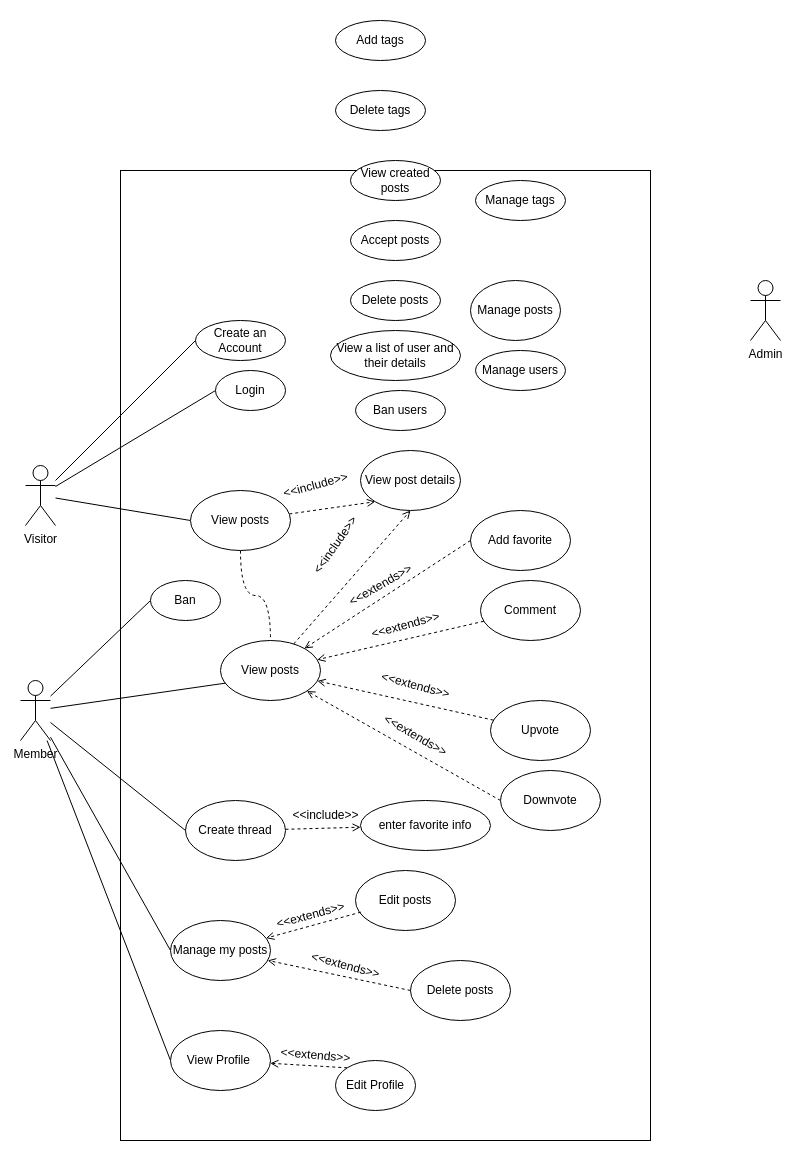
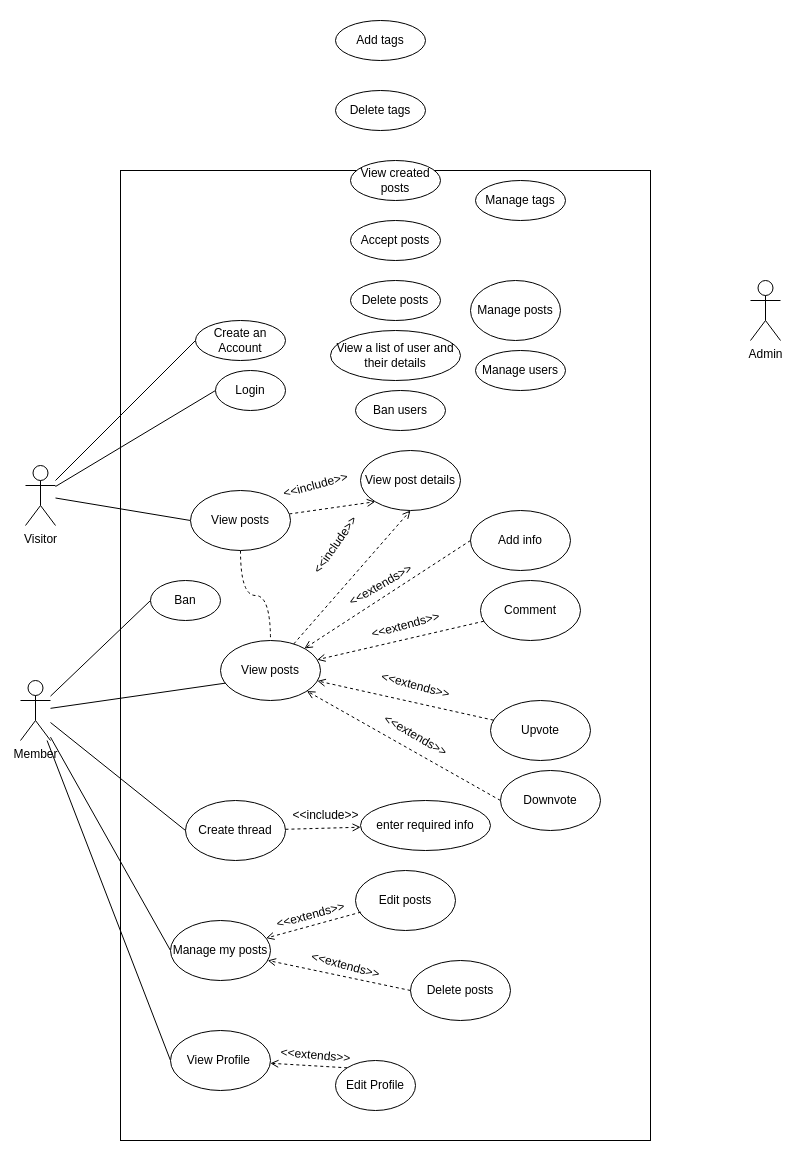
  <mxCell id="0" />
  <mxCell id="1" parent="0" />
  <mxCell id="2" value="" style="rounded=0;whiteSpace=wrap;html=1;" parent="1" vertex="1"><mxGeometry x="120" y="170" width="530" height="970" as="geometry" /></mxCell>
  <mxCell id="3" style="rounded=0;orthogonalLoop=1;jettySize=auto;html=1;entryX=0;entryY=0.5;entryDx=0;entryDy=0;endArrow=none;endFill=0;" parent="1" source="6" target="8" edge="1"><mxGeometry relative="1" as="geometry" /></mxCell>
  <mxCell id="4" style="rounded=0;orthogonalLoop=1;jettySize=auto;html=1;entryX=0;entryY=0.5;entryDx=0;entryDy=0;endArrow=none;endFill=0;" parent="1" source="6" target="11" edge="1"><mxGeometry relative="1" as="geometry" /></mxCell>
  <mxCell id="5" style="rounded=0;orthogonalLoop=1;jettySize=auto;html=1;entryX=0;entryY=0.5;entryDx=0;entryDy=0;endArrow=none;endFill=0;" parent="1" source="6" target="7" edge="1"><mxGeometry relative="1" as="geometry" /></mxCell>
  <mxCell id="6" value="Visitor" style="shape=umlActor;verticalLabelPosition=bottom;verticalAlign=top;html=1;outlineConnect=0;" parent="1" vertex="1"><mxGeometry x="25" y="465" width="30" height="60" as="geometry" /></mxCell>
  <mxCell id="7" value="Create an Account" style="ellipse;whiteSpace=wrap;html=1;" parent="1" vertex="1"><mxGeometry x="195" y="320" width="90" height="40" as="geometry" /></mxCell>
  <mxCell id="8" value="Login" style="ellipse;whiteSpace=wrap;html=1;" parent="1" vertex="1"><mxGeometry x="215" y="370" width="70" height="40" as="geometry" /></mxCell>
  <mxCell id="9" style="rounded=0;orthogonalLoop=1;jettySize=auto;html=1;entryX=0;entryY=1;entryDx=0;entryDy=0;endArrow=open;endFill=0;dashed=1;" parent="1" source="11" target="26" edge="1"><mxGeometry relative="1" as="geometry" /></mxCell>
  <mxCell id="10" style="edgeStyle=orthogonalEdgeStyle;rounded=0;orthogonalLoop=1;jettySize=auto;html=1;curved=1;endArrow=none;endFill=0;dashed=1;" parent="1" source="11" target="25" edge="1"><mxGeometry relative="1" as="geometry" /></mxCell>
  <mxCell id="11" value="View posts" style="ellipse;whiteSpace=wrap;html=1;" parent="1" vertex="1"><mxGeometry x="190" y="490" width="100" height="60" as="geometry" /></mxCell>
- <mxCell id="12" value="Add favorite" style="ellipse;whiteSpace=wrap;html=1;" parent="1" vertex="1"><mxGeometry x="470" y="510" width="100" height="60" as="geometry" /></mxCell>
+ <mxCell id="12" value="Add info" style="ellipse;whiteSpace=wrap;html=1;" parent="1" vertex="1"><mxGeometry x="470" y="510" width="100" height="60" as="geometry" /></mxCell>
  <mxCell id="13" value="Comment" style="ellipse;whiteSpace=wrap;html=1;" parent="1" vertex="1"><mxGeometry x="480" y="580" width="100" height="60" as="geometry" /></mxCell>
  <mxCell id="14" value="Upvote" style="ellipse;whiteSpace=wrap;html=1;" parent="1" vertex="1"><mxGeometry x="490" y="700" width="100" height="60" as="geometry" /></mxCell>
  <mxCell id="15" style="rounded=0;orthogonalLoop=1;jettySize=auto;html=1;endArrow=open;endFill=0;dashed=1;" parent="1" source="16" target="17" edge="1"><mxGeometry relative="1" as="geometry" /></mxCell>
  <mxCell id="16" value="Create thread" style="ellipse;whiteSpace=wrap;html=1;" parent="1" vertex="1"><mxGeometry x="185" y="800" width="100" height="60" as="geometry" /></mxCell>
- <mxCell id="17" value="enter favorite info" style="ellipse;whiteSpace=wrap;html=1;" parent="1" vertex="1"><mxGeometry x="360" y="800" width="130" height="50" as="geometry" /></mxCell>
+ <mxCell id="17" value="enter required info" style="ellipse;whiteSpace=wrap;html=1;" parent="1" vertex="1"><mxGeometry x="360" y="800" width="130" height="50" as="geometry" /></mxCell>
  <mxCell id="18" value="Delete posts" style="ellipse;whiteSpace=wrap;html=1;" parent="1" vertex="1"><mxGeometry x="410" y="960" width="100" height="60" as="geometry" /></mxCell>
  <mxCell id="19" value="Edit posts" style="ellipse;whiteSpace=wrap;html=1;" parent="1" vertex="1"><mxGeometry x="355" y="870" width="100" height="60" as="geometry" /></mxCell>
  <mxCell id="20" style="rounded=0;orthogonalLoop=1;jettySize=auto;html=1;endArrow=open;endFill=0;dashed=1;exitX=0;exitY=0.5;exitDx=0;exitDy=0;" parent="1" source="12" target="25" edge="1"><mxGeometry relative="1" as="geometry" /></mxCell>
  <mxCell id="21" style="rounded=0;orthogonalLoop=1;jettySize=auto;html=1;endArrow=open;endFill=0;dashed=1;" parent="1" source="13" target="25" edge="1"><mxGeometry relative="1" as="geometry" /></mxCell>
  <mxCell id="22" style="rounded=0;orthogonalLoop=1;jettySize=auto;html=1;endArrow=open;endFill=0;dashed=1;" parent="1" source="14" target="25" edge="1"><mxGeometry relative="1" as="geometry" /></mxCell>
  <mxCell id="23" style="rounded=0;orthogonalLoop=1;jettySize=auto;html=1;endArrow=open;endFill=0;dashed=1;exitX=0;exitY=0.5;exitDx=0;exitDy=0;" parent="1" source="33" target="25" edge="1"><mxGeometry relative="1" as="geometry" /></mxCell>
  <mxCell id="24" style="rounded=0;orthogonalLoop=1;jettySize=auto;html=1;entryX=0.5;entryY=1;entryDx=0;entryDy=0;dashed=1;endArrow=open;endFill=0;" parent="1" source="25" target="26" edge="1"><mxGeometry relative="1" as="geometry" /></mxCell>
  <mxCell id="25" value="View posts" style="ellipse;whiteSpace=wrap;html=1;" parent="1" vertex="1"><mxGeometry x="220" y="640" width="100" height="60" as="geometry" /></mxCell>
  <mxCell id="26" value="View post details" style="ellipse;whiteSpace=wrap;html=1;" parent="1" vertex="1"><mxGeometry x="360" y="450" width="100" height="60" as="geometry" /></mxCell>
  <mxCell id="27" style="rounded=0;orthogonalLoop=1;jettySize=auto;html=1;entryX=0;entryY=0.5;entryDx=0;entryDy=0;endArrow=none;endFill=0;" parent="1" source="31" target="32" edge="1"><mxGeometry relative="1" as="geometry" /></mxCell>
  <mxCell id="28" style="rounded=0;orthogonalLoop=1;jettySize=auto;html=1;entryX=0;entryY=0.5;entryDx=0;entryDy=0;endArrow=none;endFill=0;" parent="1" source="31" target="16" edge="1"><mxGeometry relative="1" as="geometry" /></mxCell>
  <mxCell id="29" style="rounded=0;orthogonalLoop=1;jettySize=auto;html=1;entryX=0;entryY=0.5;entryDx=0;entryDy=0;endArrow=none;endFill=0;" parent="1" source="31" target="35" edge="1"><mxGeometry relative="1" as="geometry" /></mxCell>
  <mxCell id="30" style="rounded=0;orthogonalLoop=1;jettySize=auto;html=1;entryX=0;entryY=0.5;entryDx=0;entryDy=0;endArrow=none;endFill=0;" parent="1" source="31" target="37" edge="1"><mxGeometry relative="1" as="geometry" /></mxCell>
  <mxCell id="31" value="Member" style="shape=umlActor;verticalLabelPosition=bottom;verticalAlign=top;html=1;outlineConnect=0;" parent="1" vertex="1"><mxGeometry x="20" y="680" width="30" height="60" as="geometry" /></mxCell>
  <mxCell id="32" value="Ban" style="ellipse;whiteSpace=wrap;html=1;" parent="1" vertex="1"><mxGeometry x="150" y="580" width="70" height="40" as="geometry" /></mxCell>
  <mxCell id="33" value="Downvote" style="ellipse;whiteSpace=wrap;html=1;" parent="1" vertex="1"><mxGeometry x="500" y="770" width="100" height="60" as="geometry" /></mxCell>
  <mxCell id="34" style="rounded=0;orthogonalLoop=1;jettySize=auto;html=1;endArrow=open;endFill=0;dashed=1;exitX=0;exitY=0.5;exitDx=0;exitDy=0;" parent="1" source="18" target="35" edge="1"><mxGeometry relative="1" as="geometry" /></mxCell>
  <mxCell id="35" value="Manage my posts" style="ellipse;whiteSpace=wrap;html=1;" parent="1" vertex="1"><mxGeometry x="170" y="920" width="100" height="60" as="geometry" /></mxCell>
  <mxCell id="36" style="rounded=0;orthogonalLoop=1;jettySize=auto;html=1;endArrow=open;endFill=0;dashed=1;exitX=0;exitY=0;exitDx=0;exitDy=0;" parent="1" source="38" target="37" edge="1"><mxGeometry relative="1" as="geometry" /></mxCell>
  <mxCell id="37" value="View Profile&amp;nbsp;" style="ellipse;whiteSpace=wrap;html=1;" parent="1" vertex="1"><mxGeometry x="170" y="1030" width="100" height="60" as="geometry" /></mxCell>
  <mxCell id="38" value="Edit Profile" style="ellipse;whiteSpace=wrap;html=1;" parent="1" vertex="1"><mxGeometry x="335" y="1060" width="80" height="50" as="geometry" /></mxCell>
  <mxCell id="39" style="rounded=0;orthogonalLoop=1;jettySize=auto;html=1;entryX=0.052;entryY=0.71;entryDx=0;entryDy=0;entryPerimeter=0;endArrow=none;endFill=0;" parent="1" source="31" target="25" edge="1"><mxGeometry relative="1" as="geometry" /></mxCell>
  <mxCell id="40" style="rounded=0;orthogonalLoop=1;jettySize=auto;html=1;endArrow=open;endFill=0;dashed=1;exitX=0.054;exitY=0.694;exitDx=0;exitDy=0;exitPerimeter=0;" parent="1" source="19" target="35" edge="1"><mxGeometry relative="1" as="geometry" /></mxCell>
  <mxCell id="41" value="&amp;lt;&amp;lt;include&amp;gt;&amp;gt;" style="text;html=1;align=center;verticalAlign=middle;resizable=0;points=[];autosize=1;strokeColor=none;fillColor=none;rotation=-15;" parent="1" vertex="1"><mxGeometry x="270" y="470" width="90" height="30" as="geometry" /></mxCell>
  <mxCell id="42" value="&amp;lt;&amp;lt;include&amp;gt;&amp;gt;" style="text;html=1;align=center;verticalAlign=middle;resizable=0;points=[];autosize=1;strokeColor=none;fillColor=none;rotation=-55;" parent="1" vertex="1"><mxGeometry x="290" y="530" width="90" height="30" as="geometry" /></mxCell>
  <mxCell id="43" value="&amp;lt;&amp;lt;extends&amp;gt;&amp;gt;" style="text;html=1;align=center;verticalAlign=middle;resizable=0;points=[];autosize=1;strokeColor=none;fillColor=none;rotation=-30;" parent="1" vertex="1"><mxGeometry x="335" y="570" width="90" height="30" as="geometry" /></mxCell>
  <mxCell id="44" value="&amp;lt;&amp;lt;extends&amp;gt;&amp;gt;" style="text;html=1;align=center;verticalAlign=middle;resizable=0;points=[];autosize=1;strokeColor=none;fillColor=none;rotation=-15;" parent="1" vertex="1"><mxGeometry x="360" y="610" width="90" height="30" as="geometry" /></mxCell>
  <mxCell id="45" value="&amp;lt;&amp;lt;extends&amp;gt;&amp;gt;" style="text;html=1;align=center;verticalAlign=middle;resizable=0;points=[];autosize=1;strokeColor=none;fillColor=none;rotation=15;" parent="1" vertex="1"><mxGeometry x="370" y="670" width="90" height="30" as="geometry" /></mxCell>
  <mxCell id="46" value="&amp;lt;&amp;lt;extends&amp;gt;&amp;gt;" style="text;html=1;align=center;verticalAlign=middle;resizable=0;points=[];autosize=1;strokeColor=none;fillColor=none;rotation=30;" parent="1" vertex="1"><mxGeometry x="370" y="720" width="90" height="30" as="geometry" /></mxCell>
  <mxCell id="47" value="&amp;lt;&amp;lt;include&amp;gt;&amp;gt;" style="text;html=1;align=center;verticalAlign=middle;resizable=0;points=[];autosize=1;strokeColor=none;fillColor=none;rotation=0;" parent="1" vertex="1"><mxGeometry x="280" y="800" width="90" height="30" as="geometry" /></mxCell>
  <mxCell id="48" value="&amp;lt;&amp;lt;extends&amp;gt;&amp;gt;" style="text;html=1;align=center;verticalAlign=middle;resizable=0;points=[];autosize=1;strokeColor=none;fillColor=none;rotation=-15;" parent="1" vertex="1"><mxGeometry x="265" y="900" width="90" height="30" as="geometry" /></mxCell>
  <mxCell id="49" value="&amp;lt;&amp;lt;extends&amp;gt;&amp;gt;" style="text;html=1;align=center;verticalAlign=middle;resizable=0;points=[];autosize=1;strokeColor=none;fillColor=none;rotation=15;" parent="1" vertex="1"><mxGeometry x="300" y="950" width="90" height="30" as="geometry" /></mxCell>
  <mxCell id="50" value="&amp;lt;&amp;lt;extends&amp;gt;&amp;gt;" style="text;html=1;align=center;verticalAlign=middle;resizable=0;points=[];autosize=1;strokeColor=none;fillColor=none;rotation=5;" parent="1" vertex="1"><mxGeometry x="270" y="1040" width="90" height="30" as="geometry" /></mxCell>
  <mxCell id="51" value="Admin" style="shape=umlActor;verticalLabelPosition=bottom;verticalAlign=top;html=1;outlineConnect=0;" vertex="1" parent="1"><mxGeometry x="750" y="280" width="30" height="60" as="geometry" /></mxCell>
  <mxCell id="52" value="Manage posts" style="ellipse;whiteSpace=wrap;html=1;" vertex="1" parent="1"><mxGeometry x="470" y="280" width="90" height="60" as="geometry" /></mxCell>
  <mxCell id="53" value="Manage users" style="ellipse;whiteSpace=wrap;html=1;" vertex="1" parent="1"><mxGeometry x="475" y="350" width="90" height="40" as="geometry" /></mxCell>
  <mxCell id="54" value="Manage tags" style="ellipse;whiteSpace=wrap;html=1;" vertex="1" parent="1"><mxGeometry x="475" y="180" width="90" height="40" as="geometry" /></mxCell>
  <mxCell id="55" value="Delete posts" style="ellipse;whiteSpace=wrap;html=1;" vertex="1" parent="1"><mxGeometry x="350" y="280" width="90" height="40" as="geometry" /></mxCell>
  <mxCell id="56" value="Add tags" style="ellipse;whiteSpace=wrap;html=1;" vertex="1" parent="1"><mxGeometry x="335" y="20" width="90" height="40" as="geometry" /></mxCell>
  <mxCell id="57" value="Delete tags" style="ellipse;whiteSpace=wrap;html=1;" vertex="1" parent="1"><mxGeometry x="335" y="90" width="90" height="40" as="geometry" /></mxCell>
  <mxCell id="58" value="Ban users" style="ellipse;whiteSpace=wrap;html=1;" vertex="1" parent="1"><mxGeometry x="355" y="390" width="90" height="40" as="geometry" /></mxCell>
  <mxCell id="59" value="View created posts" style="ellipse;whiteSpace=wrap;html=1;" vertex="1" parent="1"><mxGeometry x="350" y="160" width="90" height="40" as="geometry" /></mxCell>
  <mxCell id="60" value="Accept posts" style="ellipse;whiteSpace=wrap;html=1;" vertex="1" parent="1"><mxGeometry x="350" y="220" width="90" height="40" as="geometry" /></mxCell>
  <mxCell id="61" value="View a list of user and their details" style="ellipse;whiteSpace=wrap;html=1;" vertex="1" parent="1"><mxGeometry x="330" y="330" width="130" height="50" as="geometry" /></mxCell>
